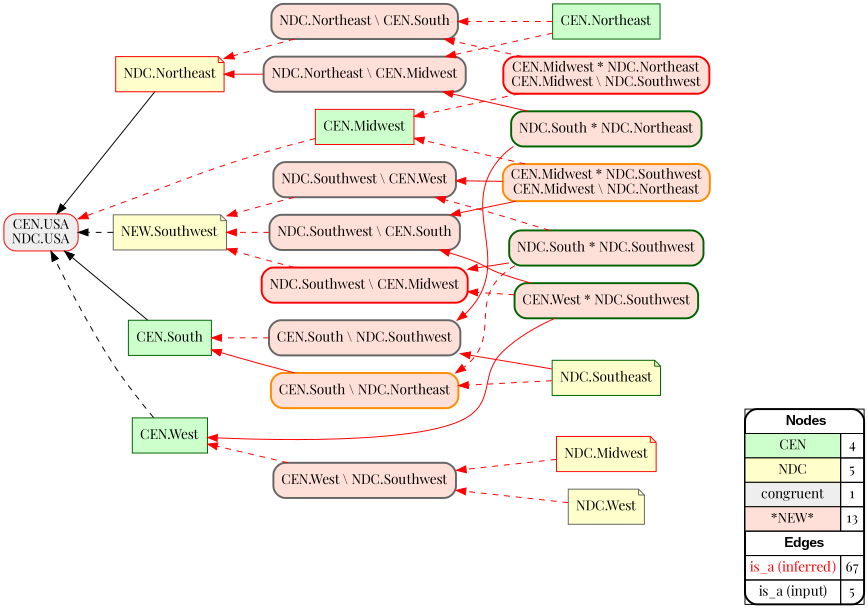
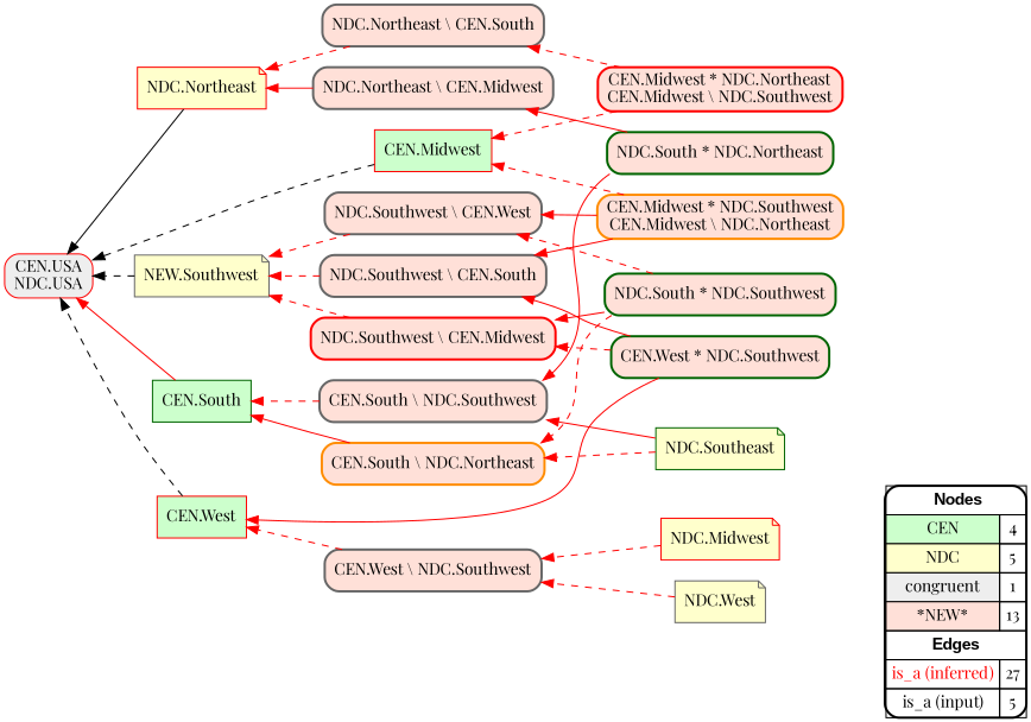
  digraph {
    fontname="Playfair Display"
    rankdir=RL
    node [fillcolor="#FFE0D8" fontname="Playfair Display" shape=box style="filled,rounded,bold" color=gray40]
    edge [arrowhead=normal color="#FF0000" constraint=true fontname="Playfair Display" penwidth=1 style=dashed]
-   n1 [fillcolor=white label=<   <TABLE BORDER="0" CELLBORDER="1" CELLSPACING="0" CELLPADDING="4">  <TR> <TD COLSPAN="2"><font face="Arial Black"> Nodes</font></TD> </TR>  <TR>   <TD bgcolor="#CCFFCC" fontname="helvetica">CEN</TD>   <TD>4</TD>   </TR>  <TR>   <TD bgcolor="#FFFFCC" fontname="helvetica">NDC</TD>   <TD>5</TD>   </TR>  <TR>   <TD bgcolor="#EEEEEE" fontname="helvetica">congruent</TD>   <TD>1</TD>   </TR>  <TR>   <TD bgcolor="#FFE0D8" fontname="helvetica">*NEW*</TD>   <TD>13</TD>   </TR>  <TR> <TD COLSPAN="2"><font face = "Arial Black"> Edges </font></TD> </TR>  <TR>   <TD><font color ="#FF0000">is_a (inferred)</font></TD><TD>67</TD> </TR> <TR>   <TD><font color ="#000000">is_a (input)</font></TD><TD>5</TD> </TR> </TABLE>   > margin=0 color=""]
-   "CEN.West" [color=darkgreen fillcolor="#CCFFCC" style=filled]
+   n1 [fillcolor=white label=<   <TABLE BORDER="0" CELLBORDER="1" CELLSPACING="0" CELLPADDING="4">  <TR> <TD COLSPAN="2"><font face="Arial Black"> Nodes</font></TD> </TR>  <TR>   <TD bgcolor="#CCFFCC" fontname="helvetica">CEN</TD>   <TD>4</TD>   </TR>  <TR>   <TD bgcolor="#FFFFCC" fontname="helvetica">NDC</TD>   <TD>5</TD>   </TR>  <TR>   <TD bgcolor="#EEEEEE" fontname="helvetica">congruent</TD>   <TD>1</TD>   </TR>  <TR>   <TD bgcolor="#FFE0D8" fontname="helvetica">*NEW*</TD>   <TD>13</TD>   </TR>  <TR> <TD COLSPAN="2"><font face = "Arial Black"> Edges </font></TD> </TR>  <TR>   <TD><font color ="#FF0000">is_a (inferred)</font></TD><TD>27</TD> </TR> <TR>   <TD><font color ="#000000">is_a (input)</font></TD><TD>5</TD> </TR> </TABLE>   > margin=0 color=""]
+   "CEN.West" [color=red fillcolor="#CCFFCC" style=filled]
    "CEN.USA\nNDC.USA" [color=red fillcolor="#EEEEEE" style="filled,rounded"]
-   "CEN.Northeast" [color=darkgreen fillcolor="#CCFFCC" style=filled]
    "NDC.Northeast \\ CEN.Midwest"
    "NDC.Northeast \\ CEN.South"
    "NDC.Northeast" [color=red fillcolor="#FFFFCC" shape=note style=filled]
    "CEN.South" [color=darkgreen fillcolor="#CCFFCC" style=filled]
    "CEN.Midwest" [color=red fillcolor="#CCFFCC" style=filled]
    "NDC.Midwest" [color=red fillcolor="#FFFFCC" shape=note style=filled]
    "CEN.West \\ NDC.Southwest"
    "NDC.West" [fillcolor="#FFFFCC" shape=note style=filled]
    n13 [fillcolor="#FFFFCC" label="NEW.Southwest" shape=note style=filled]
    "NDC.Southeast" [color=darkgreen fillcolor="#FFFFCC" shape=note style=filled]
    "CEN.South \\ NDC.Southwest"
    "CEN.South \\ NDC.Northeast" [color=darkorange]
    "NDC.Southwest \\ CEN.Midwest" [color=red]
    "CEN.Midwest * NDC.Southwest\nCEN.Midwest \\ NDC.Northeast" [color=darkorange]
    "NDC.Southwest \\ CEN.South"
    "NDC.Southwest \\ CEN.West"
    "CEN.Midwest * NDC.Northeast\nCEN.Midwest \\ NDC.Southwest" [color=red]
    "CEN.West * NDC.Southwest" [color=darkgreen]
    n23 [color=darkgreen label="NDC.South * NDC.Northeast"]
    n24 [color=darkgreen label="NDC.South * NDC.Southwest"]
    subgraph sub_1 {
      rank=source
      n1
    }
    "CEN.West" -> "CEN.USA\nNDC.USA" [color="#000000"]
-   "CEN.Northeast" -> "NDC.Northeast \\ CEN.Midwest"
-   "CEN.Northeast" -> "NDC.Northeast \\ CEN.South"
    "NDC.Northeast \\ CEN.Midwest" -> "NDC.Northeast" [style=bold]
    "NDC.Northeast \\ CEN.South" -> "NDC.Northeast"
    "NDC.Northeast" -> "CEN.USA\nNDC.USA" [color="#000000" style=bold]
-   "CEN.South" -> "CEN.USA\nNDC.USA" [color="#000000" style=bold]
-   "CEN.Midwest" -> "CEN.USA\nNDC.USA"
+   "CEN.South" -> "CEN.USA\nNDC.USA" [style=bold]
+   "CEN.Midwest" -> "CEN.USA\nNDC.USA" [color="#000000"]
    "NDC.Midwest" -> "CEN.West \\ NDC.Southwest"
    "CEN.West \\ NDC.Southwest" -> "CEN.West"
    "NDC.West" -> "CEN.West \\ NDC.Southwest"
    n13 -> "CEN.USA\nNDC.USA" [color="#000000"]
    "NDC.Southeast" -> "CEN.South \\ NDC.Southwest" [style=bold]
    "NDC.Southeast" -> "CEN.South \\ NDC.Northeast"
    "CEN.South \\ NDC.Southwest" -> "CEN.South"
    "CEN.South \\ NDC.Northeast" -> "CEN.South" [style=bold]
    "NDC.Southwest \\ CEN.Midwest" -> n13
    "CEN.Midwest * NDC.Southwest\nCEN.Midwest \\ NDC.Northeast" -> "CEN.Midwest"
    "CEN.Midwest * NDC.Southwest\nCEN.Midwest \\ NDC.Northeast" -> "NDC.Southwest \\ CEN.South" [style=bold]
    "CEN.Midwest * NDC.Southwest\nCEN.Midwest \\ NDC.Northeast" -> "NDC.Southwest \\ CEN.West" [style=bold]
    "NDC.Southwest \\ CEN.South" -> n13
    "NDC.Southwest \\ CEN.West" -> n13
    "CEN.Midwest * NDC.Northeast\nCEN.Midwest \\ NDC.Southwest" -> "NDC.Northeast \\ CEN.South"
    "CEN.Midwest * NDC.Northeast\nCEN.Midwest \\ NDC.Southwest" -> "CEN.Midwest"
    "CEN.West * NDC.Southwest" -> "CEN.West" [style=bold]
    "CEN.West * NDC.Southwest" -> "NDC.Southwest \\ CEN.Midwest"
    "CEN.West * NDC.Southwest" -> "NDC.Southwest \\ CEN.South" [style=bold]
    n23 -> "NDC.Northeast \\ CEN.Midwest" [style=bold]
    n23 -> "CEN.South \\ NDC.Southwest" [style=bold]
    n24 -> "CEN.South \\ NDC.Northeast"
    n24 -> "NDC.Southwest \\ CEN.Midwest" [style=bold]
    n24 -> "NDC.Southwest \\ CEN.West"
  }
